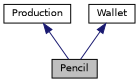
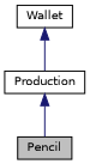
  digraph {
    node [color=black fillcolor=white fontname=Helvetica fontsize=10 shape=record style=filled]
    edge [color=midnightblue dir=back fontname=Helvetica fontsize=10 labelfontname=Helvetica labelfontsize=10 style=solid]
    n1 [fillcolor=grey75 fontcolor=black height=0.2 label=Pencil width=0.4]
    n2 [height=0.2 label=Production width=0.4]
    n3 [height=0.2 label=Wallet width=0.4]
    n2 -> n1
-   n3 -> n1
+   n3 -> n2
  }
